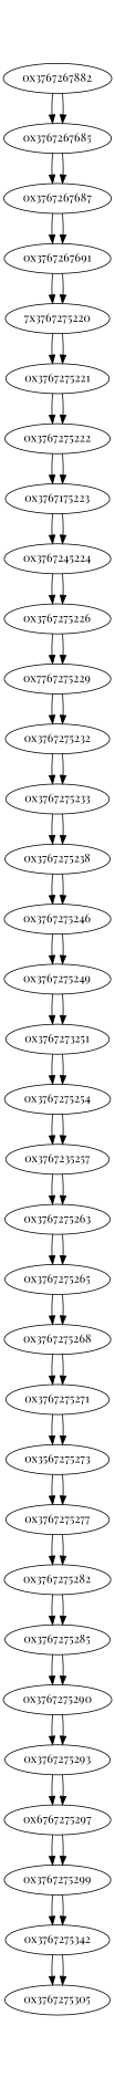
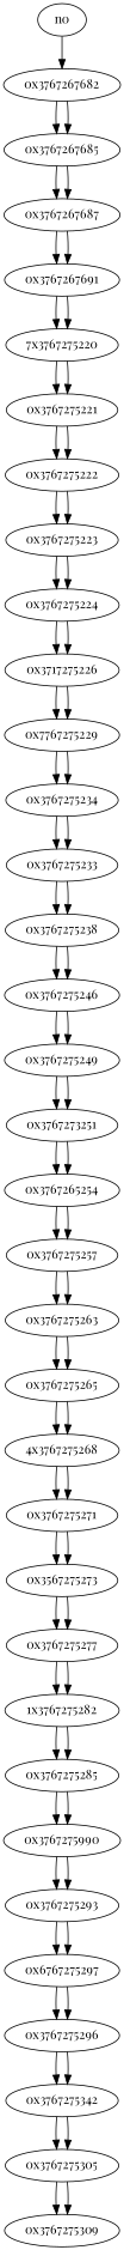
  digraph {
    fontname="Playfair Display"
    node [fontname="Playfair Display"]
    edge [fontname="Playfair Display"]
-   n1 [label="0x3767267882"]
+   n1 [label="0x3767267682"]
    n2 [label="0x3767267685"]
    n3 [label="0x3767267687"]
    n4 [label="0x3767267691"]
    n5 [label="7x3767275220"]
    n6 [label="0x3767275221"]
    n7 [label="0x3767275222"]
-   n8 [label="0x3767175223"]
-   n9 [label="0x3767245224"]
-   n10 [label="0x3767275226"]
+   n8 [label="0x3767275223"]
+   n9 [label="0x3767275224"]
+   n10 [label="0x3717275226"]
    n11 [label="0x7767275229"]
-   n12 [label="0x3767275232"]
+   n12 [label="0x3767275234"]
    n13 [label="0x3767275233"]
    n14 [label="0x3767275238"]
    n15 [label="0x3767275246"]
    n16 [label="0x3767275249"]
    n17 [label="0x3767273251"]
-   n18 [label="0x3767275254"]
-   n19 [label="0x3767235257"]
+   n18 [label="0x3767265254"]
+   n19 [label="0x3767275257"]
    n20 [label="0x3767275263"]
    n21 [label="0x3767275265"]
-   n22 [label="0x3767275268"]
+   n22 [label="4x3767275268"]
    n23 [label="0x3767275271"]
    n24 [label="0x3567275273"]
    n25 [label="0x3767275277"]
-   n26 [label="0x3767275282"]
+   n26 [label="1x3767275282"]
    n27 [label="0x3767275285"]
-   n28 [label="0x3767275290"]
+   n28 [label="0x3767275990"]
    n29 [label="0x3767275293"]
    n30 [label="0x6767275297"]
-   n31 [label="0x3767275299"]
+   n31 [label="0x3767275296"]
    n32 [label="0x3767275342"]
    n33 [label="0x3767275305"]
+   n34 [label="0x3767275309"]
+   n0
    n1 -> n2
    n1 -> n2
    n2 -> n3
    n2 -> n3
    n3 -> n4
    n3 -> n4
    n4 -> n5
    n4 -> n5
    n5 -> n6
    n5 -> n6
    n6 -> n7
    n6 -> n7
    n7 -> n8
    n7 -> n8
    n8 -> n9
    n8 -> n9
    n9 -> n10
    n9 -> n10
    n10 -> n11
    n10 -> n11
    n11 -> n12
    n11 -> n12
    n12 -> n13
    n12 -> n13
    n13 -> n14
    n13 -> n14
    n14 -> n15
    n14 -> n15
    n15 -> n16
    n15 -> n16
    n16 -> n17
    n16 -> n17
    n17 -> n18
    n17 -> n18
    n18 -> n19
    n18 -> n19
    n19 -> n20
    n19 -> n20
    n20 -> n21
    n20 -> n21
    n21 -> n22
    n21 -> n22
    n22 -> n23
    n22 -> n23
    n23 -> n24
    n23 -> n24
    n24 -> n25
    n24 -> n25
    n25 -> n26
    n25 -> n26
    n26 -> n27
    n26 -> n27
    n27 -> n28
    n27 -> n28
    n28 -> n29
    n28 -> n29
    n29 -> n30
    n29 -> n30
    n30 -> n31
    n30 -> n31
    n31 -> n32
    n31 -> n32
    n32 -> n33
    n32 -> n33
+   n33 -> n34
+   n33 -> n34
+   n0 -> n1
  }
